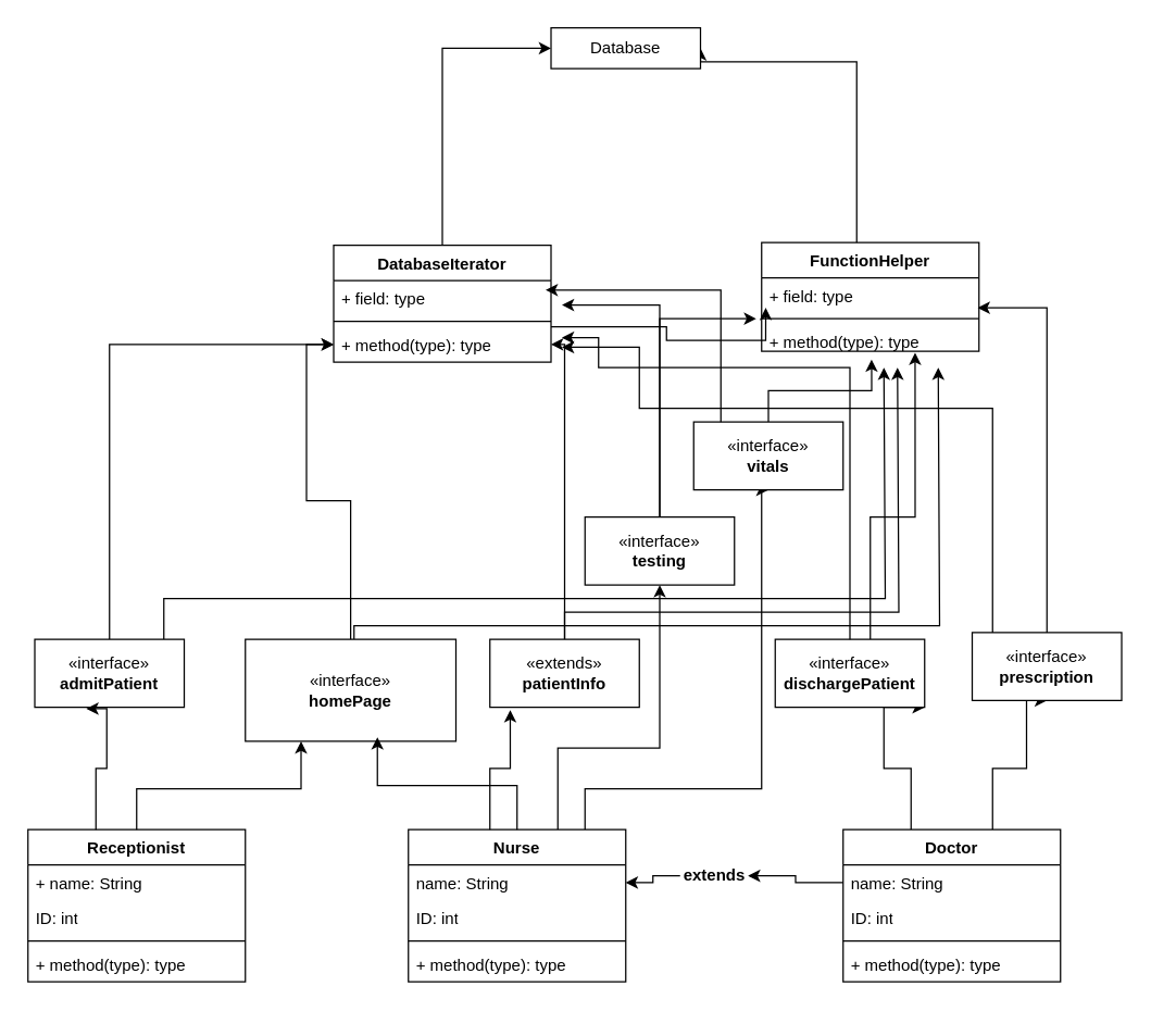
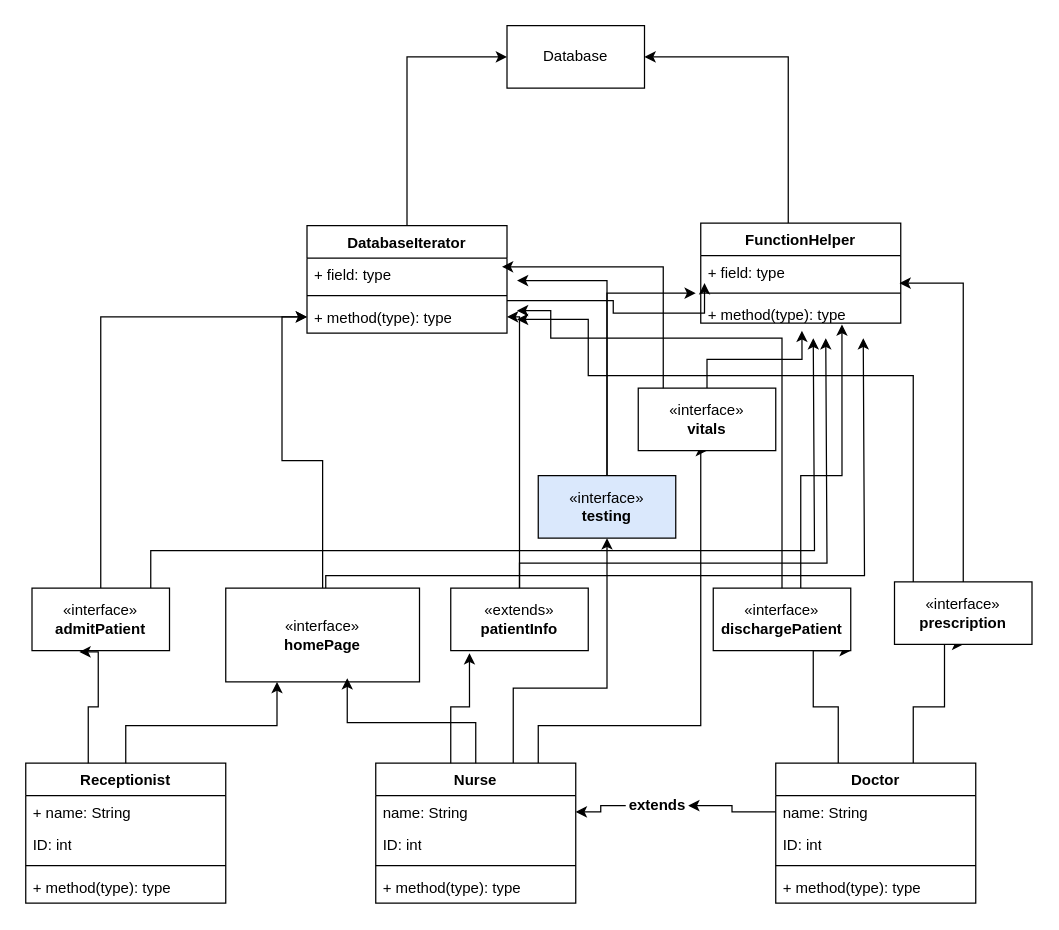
  <mxCell id="0" />
  <mxCell id="1" parent="0" />
  <mxCell id="2" value="Receptionist" style="swimlane;fontStyle=1;align=center;verticalAlign=top;childLayout=stackLayout;horizontal=1;startSize=26;horizontalStack=0;resizeParent=1;resizeParentMax=0;resizeLast=0;collapsible=1;marginBottom=0;whiteSpace=wrap;html=1;" vertex="1" parent="1"><mxGeometry x="20" y="610" width="160" height="112" as="geometry" /></mxCell>
  <mxCell id="3" value="+ name: String" style="text;strokeColor=none;fillColor=none;align=left;verticalAlign=top;spacingLeft=4;spacingRight=4;overflow=hidden;rotatable=0;points=[[0,0.5],[1,0.5]];portConstraint=eastwest;whiteSpace=wrap;html=1;" vertex="1" parent="2"><mxGeometry y="26" width="160" height="26" as="geometry" /></mxCell>
  <mxCell id="4" value="ID: int" style="text;strokeColor=none;fillColor=none;align=left;verticalAlign=top;spacingLeft=4;spacingRight=4;overflow=hidden;rotatable=0;points=[[0,0.5],[1,0.5]];portConstraint=eastwest;whiteSpace=wrap;html=1;" vertex="1" parent="2"><mxGeometry y="52" width="160" height="26" as="geometry" /></mxCell>
  <mxCell id="5" value="" style="line;strokeWidth=1;fillColor=none;align=left;verticalAlign=middle;spacingTop=-1;spacingLeft=3;spacingRight=3;rotatable=0;labelPosition=right;points=[];portConstraint=eastwest;strokeColor=inherit;" vertex="1" parent="2"><mxGeometry y="78" width="160" height="8" as="geometry" /></mxCell>
  <mxCell id="6" value="+ method(type): type" style="text;strokeColor=none;fillColor=none;align=left;verticalAlign=top;spacingLeft=4;spacingRight=4;overflow=hidden;rotatable=0;points=[[0,0.5],[1,0.5]];portConstraint=eastwest;whiteSpace=wrap;html=1;" vertex="1" parent="2"><mxGeometry y="86" width="160" height="26" as="geometry" /></mxCell>
  <mxCell id="7" style="edgeStyle=orthogonalEdgeStyle;rounded=0;orthogonalLoop=1;jettySize=auto;html=1;entryX=0.5;entryY=1;entryDx=0;entryDy=0;" edge="1" parent="1" source="9" target="33"><mxGeometry relative="1" as="geometry"><Array as="points"><mxPoint x="410" y="550" /><mxPoint x="485" y="550" /></Array></mxGeometry></mxCell>
  <mxCell id="8" style="edgeStyle=orthogonalEdgeStyle;rounded=0;orthogonalLoop=1;jettySize=auto;html=1;entryX=0.5;entryY=1;entryDx=0;entryDy=0;" edge="1" parent="1" source="9" target="35"><mxGeometry relative="1" as="geometry"><Array as="points"><mxPoint x="430" y="580" /><mxPoint x="560" y="580" /><mxPoint x="560" y="360" /></Array></mxGeometry></mxCell>
  <mxCell id="9" value="Nurse" style="swimlane;fontStyle=1;align=center;verticalAlign=top;childLayout=stackLayout;horizontal=1;startSize=26;horizontalStack=0;resizeParent=1;resizeParentMax=0;resizeLast=0;collapsible=1;marginBottom=0;whiteSpace=wrap;html=1;" vertex="1" parent="1"><mxGeometry x="300" y="610" width="160" height="112" as="geometry" /></mxCell>
  <mxCell id="10" value="name: String" style="text;strokeColor=none;fillColor=none;align=left;verticalAlign=top;spacingLeft=4;spacingRight=4;overflow=hidden;rotatable=0;points=[[0,0.5],[1,0.5]];portConstraint=eastwest;whiteSpace=wrap;html=1;" vertex="1" parent="9"><mxGeometry y="26" width="160" height="26" as="geometry" /></mxCell>
  <mxCell id="11" value="ID: int" style="text;strokeColor=none;fillColor=none;align=left;verticalAlign=top;spacingLeft=4;spacingRight=4;overflow=hidden;rotatable=0;points=[[0,0.5],[1,0.5]];portConstraint=eastwest;whiteSpace=wrap;html=1;" vertex="1" parent="9"><mxGeometry y="52" width="160" height="26" as="geometry" /></mxCell>
  <mxCell id="12" value="" style="line;strokeWidth=1;fillColor=none;align=left;verticalAlign=middle;spacingTop=-1;spacingLeft=3;spacingRight=3;rotatable=0;labelPosition=right;points=[];portConstraint=eastwest;strokeColor=inherit;" vertex="1" parent="9"><mxGeometry y="78" width="160" height="8" as="geometry" /></mxCell>
  <mxCell id="13" value="+ method(type): type" style="text;strokeColor=none;fillColor=none;align=left;verticalAlign=top;spacingLeft=4;spacingRight=4;overflow=hidden;rotatable=0;points=[[0,0.5],[1,0.5]];portConstraint=eastwest;whiteSpace=wrap;html=1;" vertex="1" parent="9"><mxGeometry y="86" width="160" height="26" as="geometry" /></mxCell>
  <mxCell id="14" style="edgeStyle=orthogonalEdgeStyle;rounded=0;orthogonalLoop=1;jettySize=auto;html=1;entryX=1;entryY=1;entryDx=0;entryDy=0;" edge="1" parent="1" source="16" target="31"><mxGeometry relative="1" as="geometry"><Array as="points"><mxPoint x="670" y="565" /><mxPoint x="650" y="565" /></Array></mxGeometry></mxCell>
  <mxCell id="15" style="edgeStyle=orthogonalEdgeStyle;rounded=0;orthogonalLoop=1;jettySize=auto;html=1;entryX=0.5;entryY=1;entryDx=0;entryDy=0;" edge="1" parent="1" source="16" target="32"><mxGeometry relative="1" as="geometry"><Array as="points"><mxPoint x="730" y="565" /><mxPoint x="755" y="565" /></Array></mxGeometry></mxCell>
  <mxCell id="16" value="Doctor" style="swimlane;fontStyle=1;align=center;verticalAlign=top;childLayout=stackLayout;horizontal=1;startSize=26;horizontalStack=0;resizeParent=1;resizeParentMax=0;resizeLast=0;collapsible=1;marginBottom=0;whiteSpace=wrap;html=1;" vertex="1" parent="1"><mxGeometry x="620" y="610" width="160" height="112" as="geometry" /></mxCell>
  <mxCell id="17" value="name: String" style="text;strokeColor=none;fillColor=none;align=left;verticalAlign=top;spacingLeft=4;spacingRight=4;overflow=hidden;rotatable=0;points=[[0,0.5],[1,0.5]];portConstraint=eastwest;whiteSpace=wrap;html=1;" vertex="1" parent="16"><mxGeometry y="26" width="160" height="26" as="geometry" /></mxCell>
  <mxCell id="18" value="ID: int" style="text;strokeColor=none;fillColor=none;align=left;verticalAlign=top;spacingLeft=4;spacingRight=4;overflow=hidden;rotatable=0;points=[[0,0.5],[1,0.5]];portConstraint=eastwest;whiteSpace=wrap;html=1;" vertex="1" parent="16"><mxGeometry y="52" width="160" height="26" as="geometry" /></mxCell>
  <mxCell id="19" value="" style="line;strokeWidth=1;fillColor=none;align=left;verticalAlign=middle;spacingTop=-1;spacingLeft=3;spacingRight=3;rotatable=0;labelPosition=right;points=[];portConstraint=eastwest;strokeColor=inherit;" vertex="1" parent="16"><mxGeometry y="78" width="160" height="8" as="geometry" /></mxCell>
  <mxCell id="20" value="+ method(type): type" style="text;strokeColor=none;fillColor=none;align=left;verticalAlign=top;spacingLeft=4;spacingRight=4;overflow=hidden;rotatable=0;points=[[0,0.5],[1,0.5]];portConstraint=eastwest;whiteSpace=wrap;html=1;" vertex="1" parent="16"><mxGeometry y="86" width="160" height="26" as="geometry" /></mxCell>
  <mxCell id="21" style="edgeStyle=orthogonalEdgeStyle;rounded=0;orthogonalLoop=1;jettySize=auto;html=1;entryX=0;entryY=0.5;entryDx=0;entryDy=0;" edge="1" parent="1" source="23" target="47"><mxGeometry relative="1" as="geometry" /></mxCell>
  <mxCell id="22" style="edgeStyle=orthogonalEdgeStyle;rounded=0;orthogonalLoop=1;jettySize=auto;html=1;" edge="1" parent="1" source="23"><mxGeometry relative="1" as="geometry"><mxPoint x="650" y="270" as="targetPoint" /><Array as="points"><mxPoint x="120" y="440" /><mxPoint x="651" y="440" /></Array></mxGeometry></mxCell>
  <mxCell id="23" value="«interface»&lt;b&gt;&lt;br&gt;admitPatient&lt;br&gt;&lt;/b&gt;" style="html=1;whiteSpace=wrap;" vertex="1" parent="1"><mxGeometry x="25" y="470" width="110" height="50" as="geometry" /></mxCell>
  <mxCell id="24" style="edgeStyle=orthogonalEdgeStyle;rounded=0;orthogonalLoop=1;jettySize=auto;html=1;entryX=0;entryY=0.5;entryDx=0;entryDy=0;" edge="1" parent="1" source="26" target="47"><mxGeometry relative="1" as="geometry" /></mxCell>
  <mxCell id="25" style="edgeStyle=orthogonalEdgeStyle;rounded=0;orthogonalLoop=1;jettySize=auto;html=1;" edge="1" parent="1" source="26"><mxGeometry relative="1" as="geometry"><mxPoint x="690" y="270" as="targetPoint" /><Array as="points"><mxPoint x="260" y="460" /><mxPoint x="691" y="460" /></Array></mxGeometry></mxCell>
  <mxCell id="26" value="«interface»&lt;br&gt;&lt;b&gt;homePage&lt;br&gt;&lt;/b&gt;" style="html=1;whiteSpace=wrap;" vertex="1" parent="1"><mxGeometry x="180" y="470" width="155" height="75" as="geometry" /></mxCell>
  <mxCell id="27" style="edgeStyle=orthogonalEdgeStyle;rounded=0;orthogonalLoop=1;jettySize=auto;html=1;entryX=1;entryY=0.5;entryDx=0;entryDy=0;" edge="1" parent="1" source="29" target="47"><mxGeometry relative="1" as="geometry"><mxPoint x="330" y="280" as="targetPoint" /><Array as="points"><mxPoint x="415" y="253" /></Array></mxGeometry></mxCell>
  <mxCell id="28" style="edgeStyle=orthogonalEdgeStyle;rounded=0;orthogonalLoop=1;jettySize=auto;html=1;" edge="1" parent="1" source="29"><mxGeometry relative="1" as="geometry"><mxPoint x="660" y="270" as="targetPoint" /><Array as="points"><mxPoint x="415" y="450" /><mxPoint x="661" y="450" /></Array></mxGeometry></mxCell>
  <mxCell id="29" value="«extends»&lt;br&gt;&lt;b&gt;patientInfo&lt;br&gt;&lt;/b&gt;" style="html=1;whiteSpace=wrap;" vertex="1" parent="1"><mxGeometry x="360" y="470" width="110" height="50" as="geometry" /></mxCell>
  <mxCell id="30" style="edgeStyle=orthogonalEdgeStyle;rounded=0;orthogonalLoop=1;jettySize=auto;html=1;entryX=0.706;entryY=1.05;entryDx=0;entryDy=0;entryPerimeter=0;" edge="1" parent="1" source="31" target="52"><mxGeometry relative="1" as="geometry"><mxPoint x="670" y="320" as="targetPoint" /><Array as="points"><mxPoint x="640" y="380" /><mxPoint x="673" y="380" /></Array></mxGeometry></mxCell>
  <mxCell id="31" value="«interface»&lt;br&gt;&lt;b&gt;dischargePatient&lt;br&gt;&lt;/b&gt;" style="html=1;whiteSpace=wrap;" vertex="1" parent="1"><mxGeometry x="570" y="470" width="110" height="50" as="geometry" /></mxCell>
  <mxCell id="32" value="«interface»&lt;br&gt;&lt;b&gt;prescription&lt;br&gt;&lt;/b&gt;" style="html=1;whiteSpace=wrap;" vertex="1" parent="1"><mxGeometry x="715" y="465" width="110" height="50" as="geometry" /></mxCell>
- <mxCell id="33" value="«interface»&lt;br&gt;&lt;b&gt;testing&lt;br&gt;&lt;/b&gt;" style="html=1;whiteSpace=wrap;" vertex="1" parent="1"><mxGeometry x="430" y="380" width="110" height="50" as="geometry" /></mxCell>
+ <mxCell id="33" value="«interface»&lt;br&gt;&lt;b&gt;testing&lt;br&gt;&lt;/b&gt;" style="html=1;whiteSpace=wrap;fillColor=#dae8fc;" vertex="1" parent="1"><mxGeometry x="430" y="380" width="110" height="50" as="geometry" /></mxCell>
  <mxCell id="34" style="edgeStyle=orthogonalEdgeStyle;rounded=0;orthogonalLoop=1;jettySize=auto;html=1;entryX=0.506;entryY=1.308;entryDx=0;entryDy=0;entryPerimeter=0;" edge="1" parent="1" source="35" target="52"><mxGeometry relative="1" as="geometry"><mxPoint x="520" y="260" as="targetPoint" /><Array as="points"><mxPoint x="565" y="287" /><mxPoint x="641" y="287" /></Array></mxGeometry></mxCell>
  <mxCell id="35" value="«interface»&lt;br&gt;&lt;b&gt;vitals&lt;br&gt;&lt;/b&gt;" style="html=1;whiteSpace=wrap;" vertex="1" parent="1"><mxGeometry x="510" y="310" width="110" height="50" as="geometry" /></mxCell>
  <mxCell id="36" style="edgeStyle=orthogonalEdgeStyle;rounded=0;orthogonalLoop=1;jettySize=auto;html=1;entryX=1;entryY=0.5;entryDx=0;entryDy=0;" edge="1" parent="1" source="38" target="10"><mxGeometry relative="1" as="geometry"><Array as="points"><mxPoint x="480" y="644" /><mxPoint x="480" y="649" /></Array></mxGeometry></mxCell>
  <mxCell id="37" value="" style="edgeStyle=orthogonalEdgeStyle;rounded=0;orthogonalLoop=1;jettySize=auto;html=1;entryX=1;entryY=0.5;entryDx=0;entryDy=0;" edge="1" parent="1" source="17" target="38"><mxGeometry relative="1" as="geometry"><mxPoint x="620" y="649" as="sourcePoint" /><mxPoint x="460" y="649" as="targetPoint" /></mxGeometry></mxCell>
  <mxCell id="38" value="extends" style="text;align=center;fontStyle=1;verticalAlign=middle;spacingLeft=3;spacingRight=3;strokeColor=none;rotatable=0;points=[[0,0.5],[1,0.5]];portConstraint=eastwest;html=1;" vertex="1" parent="1"><mxGeometry x="500" y="631" width="50" height="26" as="geometry" /></mxCell>
  <mxCell id="39" style="edgeStyle=orthogonalEdgeStyle;rounded=0;orthogonalLoop=1;jettySize=auto;html=1;entryX=0.345;entryY=1.02;entryDx=0;entryDy=0;entryPerimeter=0;" edge="1" parent="1" source="2" target="23"><mxGeometry relative="1" as="geometry"><Array as="points"><mxPoint x="70" y="565" /><mxPoint x="78" y="565" /></Array></mxGeometry></mxCell>
  <mxCell id="40" style="edgeStyle=orthogonalEdgeStyle;rounded=0;orthogonalLoop=1;jettySize=auto;html=1;" edge="1" parent="1" source="2" target="26"><mxGeometry relative="1" as="geometry"><Array as="points"><mxPoint x="100" y="580" /><mxPoint x="221" y="580" /></Array></mxGeometry></mxCell>
  <mxCell id="41" style="edgeStyle=orthogonalEdgeStyle;rounded=0;orthogonalLoop=1;jettySize=auto;html=1;entryX=0.136;entryY=1.04;entryDx=0;entryDy=0;entryPerimeter=0;" edge="1" parent="1" source="9" target="29"><mxGeometry relative="1" as="geometry"><Array as="points"><mxPoint x="360" y="565" /><mxPoint x="375" y="565" /></Array></mxGeometry></mxCell>
  <mxCell id="42" style="edgeStyle=orthogonalEdgeStyle;rounded=0;orthogonalLoop=1;jettySize=auto;html=1;entryX=0.627;entryY=0.96;entryDx=0;entryDy=0;entryPerimeter=0;" edge="1" parent="1" source="9" target="26"><mxGeometry relative="1" as="geometry" /></mxCell>
  <mxCell id="43" style="edgeStyle=orthogonalEdgeStyle;rounded=0;orthogonalLoop=1;jettySize=auto;html=1;entryX=0;entryY=0.5;entryDx=0;entryDy=0;" edge="1" parent="1" source="44" target="53"><mxGeometry relative="1" as="geometry" /></mxCell>
  <mxCell id="44" value="DatabaseIterator" style="swimlane;fontStyle=1;align=center;verticalAlign=top;childLayout=stackLayout;horizontal=1;startSize=26;horizontalStack=0;resizeParent=1;resizeParentMax=0;resizeLast=0;collapsible=1;marginBottom=0;whiteSpace=wrap;html=1;" vertex="1" parent="1"><mxGeometry x="245" y="180" width="160" height="86" as="geometry" /></mxCell>
  <mxCell id="45" value="+ field: type" style="text;strokeColor=none;fillColor=none;align=left;verticalAlign=top;spacingLeft=4;spacingRight=4;overflow=hidden;rotatable=0;points=[[0,0.5],[1,0.5]];portConstraint=eastwest;whiteSpace=wrap;html=1;" vertex="1" parent="44"><mxGeometry y="26" width="160" height="26" as="geometry" /></mxCell>
  <mxCell id="46" value="" style="line;strokeWidth=1;fillColor=none;align=left;verticalAlign=middle;spacingTop=-1;spacingLeft=3;spacingRight=3;rotatable=0;labelPosition=right;points=[];portConstraint=eastwest;strokeColor=inherit;" vertex="1" parent="44"><mxGeometry y="52" width="160" height="8" as="geometry" /></mxCell>
  <mxCell id="47" value="+ method(type): type" style="text;strokeColor=none;fillColor=none;align=left;verticalAlign=top;spacingLeft=4;spacingRight=4;overflow=hidden;rotatable=0;points=[[0,0.5],[1,0.5]];portConstraint=eastwest;whiteSpace=wrap;html=1;" vertex="1" parent="44"><mxGeometry y="60" width="160" height="26" as="geometry" /></mxCell>
  <mxCell id="48" style="edgeStyle=orthogonalEdgeStyle;rounded=0;orthogonalLoop=1;jettySize=auto;html=1;entryX=1;entryY=0.5;entryDx=0;entryDy=0;" edge="1" parent="1" source="49" target="53"><mxGeometry relative="1" as="geometry"><Array as="points"><mxPoint x="630" y="45" /></Array></mxGeometry></mxCell>
  <mxCell id="49" value="FunctionHelper" style="swimlane;fontStyle=1;align=center;verticalAlign=top;childLayout=stackLayout;horizontal=1;startSize=26;horizontalStack=0;resizeParent=1;resizeParentMax=0;resizeLast=0;collapsible=1;marginBottom=0;whiteSpace=wrap;html=1;" vertex="1" parent="1"><mxGeometry x="560" y="178" width="160" height="80" as="geometry" /></mxCell>
  <mxCell id="50" value="+ field: type" style="text;strokeColor=none;fillColor=none;align=left;verticalAlign=top;spacingLeft=4;spacingRight=4;overflow=hidden;rotatable=0;points=[[0,0.5],[1,0.5]];portConstraint=eastwest;whiteSpace=wrap;html=1;" vertex="1" parent="49"><mxGeometry y="26" width="160" height="26" as="geometry" /></mxCell>
  <mxCell id="51" value="" style="line;strokeWidth=1;fillColor=none;align=left;verticalAlign=middle;spacingTop=-1;spacingLeft=3;spacingRight=3;rotatable=0;labelPosition=right;points=[];portConstraint=eastwest;strokeColor=inherit;" vertex="1" parent="49"><mxGeometry y="52" width="160" height="8" as="geometry" /></mxCell>
  <mxCell id="52" value="+ method(type): type" style="text;strokeColor=none;fillColor=none;align=left;verticalAlign=top;spacingLeft=4;spacingRight=4;overflow=hidden;rotatable=0;points=[[0,0.5],[1,0.5]];portConstraint=eastwest;whiteSpace=wrap;html=1;" vertex="1" parent="49"><mxGeometry y="60" width="160" height="20" as="geometry" /></mxCell>
- <mxCell id="53" value="Database" style="html=1;whiteSpace=wrap;" vertex="1" parent="1"><mxGeometry x="405" y="20" width="110" height="30" as="geometry" /></mxCell>
+ <mxCell id="53" value="Database" style="html=1;whiteSpace=wrap;" vertex="1" parent="1"><mxGeometry x="405" y="20" width="110" height="50" as="geometry" /></mxCell>
  <mxCell id="54" style="edgeStyle=orthogonalEdgeStyle;rounded=0;orthogonalLoop=1;jettySize=auto;html=1;entryX=-0.025;entryY=-0.2;entryDx=0;entryDy=0;entryPerimeter=0;" edge="1" parent="1" source="33" target="52"><mxGeometry relative="1" as="geometry" /></mxCell>
  <mxCell id="55" style="edgeStyle=orthogonalEdgeStyle;rounded=0;orthogonalLoop=1;jettySize=auto;html=1;entryX=0.994;entryY=-0.5;entryDx=0;entryDy=0;entryPerimeter=0;" edge="1" parent="1" source="32" target="51"><mxGeometry relative="1" as="geometry" /></mxCell>
  <mxCell id="56" style="edgeStyle=orthogonalEdgeStyle;rounded=0;orthogonalLoop=1;jettySize=auto;html=1;entryX=1.05;entryY=0.692;entryDx=0;entryDy=0;entryPerimeter=0;" edge="1" parent="1" source="33" target="45"><mxGeometry relative="1" as="geometry" /></mxCell>
  <mxCell id="57" style="edgeStyle=orthogonalEdgeStyle;rounded=0;orthogonalLoop=1;jettySize=auto;html=1;entryX=0.975;entryY=0.269;entryDx=0;entryDy=0;entryPerimeter=0;" edge="1" parent="1" source="35" target="45"><mxGeometry relative="1" as="geometry"><Array as="points"><mxPoint x="530" y="213" /></Array></mxGeometry></mxCell>
  <mxCell id="58" style="edgeStyle=orthogonalEdgeStyle;rounded=0;orthogonalLoop=1;jettySize=auto;html=1;entryX=1.05;entryY=0.308;entryDx=0;entryDy=0;entryPerimeter=0;" edge="1" parent="1" source="31" target="47"><mxGeometry relative="1" as="geometry"><Array as="points"><mxPoint x="625" y="270" /><mxPoint x="440" y="270" /><mxPoint x="440" y="248" /></Array></mxGeometry></mxCell>
  <mxCell id="59" style="edgeStyle=orthogonalEdgeStyle;rounded=0;orthogonalLoop=1;jettySize=auto;html=1;entryX=1.05;entryY=0.577;entryDx=0;entryDy=0;entryPerimeter=0;" edge="1" parent="1" source="32" target="47"><mxGeometry relative="1" as="geometry"><Array as="points"><mxPoint x="730" y="300" /><mxPoint x="470" y="300" /><mxPoint x="470" y="255" /></Array></mxGeometry></mxCell>
  <mxCell id="60" style="edgeStyle=orthogonalEdgeStyle;rounded=0;orthogonalLoop=1;jettySize=auto;html=1;entryX=0.019;entryY=0.846;entryDx=0;entryDy=0;entryPerimeter=0;" edge="1" parent="1" source="44" target="50"><mxGeometry relative="1" as="geometry"><Array as="points"><mxPoint x="490" y="240" /><mxPoint x="490" y="250" /><mxPoint x="563" y="250" /></Array></mxGeometry></mxCell>
